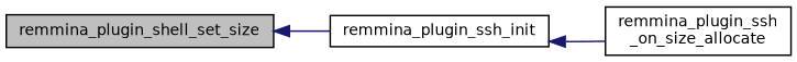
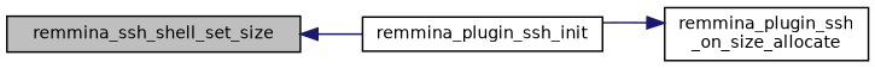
  digraph {
    rankdir=LR
    node [color=black fillcolor=white fontname=Helvetica fontsize=10 shape=record style=filled]
    edge [color=midnightblue dir=back fontname=Helvetica fontsize=10 labelfontname=Helvetica labelfontsize=10 style=solid]
-   n1 [fillcolor=grey75 fontcolor=black height=0.2 label=remmina_plugin_shell_set_size width=0.4]
+   n1 [fillcolor=grey75 fontcolor=black height=0.2 label=remmina_ssh_shell_set_size width=0.4]
    n2 [height=0.2 label=remmina_plugin_ssh_init width=0.4]
    n3 [height=0.2 label="remmina_plugin_ssh\l_on_size_allocate" width=0.4]
    n1 -> n2
-   n2 -> n3
+   n3 -> n2
  }
